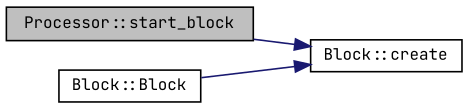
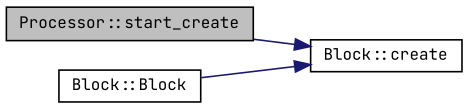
  digraph {
    fontname="JetBrains Mono"
    rankdir=LR
    node [color=black fillcolor=white fontname="JetBrains Mono" fontsize=10 shape=record style=filled]
    edge [color=midnightblue fontname="JetBrains Mono" fontsize=10 labelfontname=Helvetica labelfontsize=10 style=solid]
-   n1 [fillcolor=grey75 fontcolor=black height=0.2 label="Processor::start_block" width=0.4]
+   n1 [fillcolor=grey75 fontcolor=black height=0.2 label="Processor::start_create" width=0.4]
    n2 [height=0.2 label="Block::create" width=0.4]
    n3 [height=0.2 label="Block::Block" width=0.4]
    n1 -> n2
    n3 -> n2
  }
